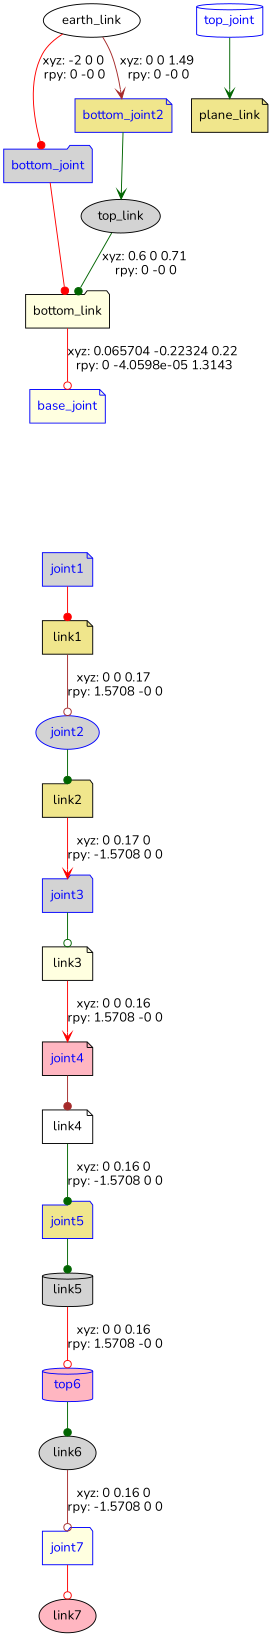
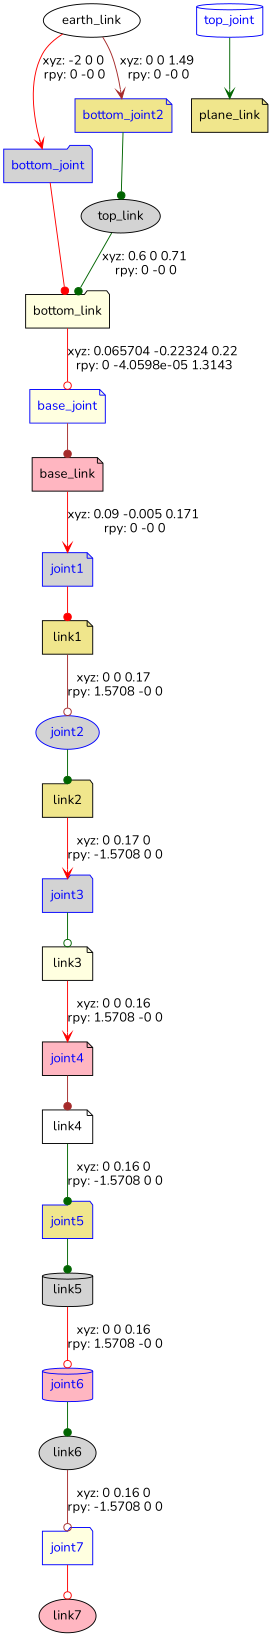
  digraph {
    fontname=Nunito
    node [fillcolor=lightgrey fontname=Nunito shape=note style=filled]
    edge [arrowhead=dot color=red fontname=Nunito]
    n1 [fillcolor=white label=earth_link shape=ellipse]
    bottom_joint [color=blue fontcolor=blue shape=folder]
    bottom_joint2 [color=blue fillcolor=khaki fontcolor=blue]
    n4 [fillcolor=lightyellow label=bottom_link shape=folder]
    n5 [label=top_link shape=ellipse]
    base_joint [color=blue fillcolor=lightyellow fontcolor=blue]
+   n7 [fillcolor=lightpink label=base_link]
    joint1 [color=blue fontcolor=blue]
    n9 [fillcolor=khaki label=link1]
    joint2 [color=blue fontcolor=blue shape=ellipse]
    n11 [fillcolor=khaki label=link2 shape=folder]
    joint3 [color=blue fontcolor=blue shape=folder]
    n13 [fillcolor=lightyellow label=link3]
    joint4 [color=black fillcolor=lightpink fontcolor=blue]
    n15 [fillcolor=white label=link4]
    joint5 [color=blue fillcolor=khaki fontcolor=blue shape=folder]
    n17 [label=link5 shape=cylinder]
-   joint6 [color=blue fillcolor=lightpink fontcolor=blue shape=cylinder label=top6]
+   joint6 [color=blue fillcolor=lightpink fontcolor=blue shape=cylinder]
    n19 [label=link6 shape=ellipse]
    joint7 [color=blue fillcolor=lightyellow fontcolor=blue shape=folder]
    n21 [fillcolor=lightpink label=link7 shape=ellipse]
    top_joint [color=blue fillcolor=white fontcolor=blue shape=cylinder]
    n23 [fillcolor=khaki label=plane_link]
-   n1 -> bottom_joint [label="xyz: -2 0 0 \nrpy: 0 -0 0"]
+   n1 -> bottom_joint [arrowhead=vee label="xyz: -2 0 0 \nrpy: 0 -0 0"]
    n1 -> bottom_joint2 [arrowhead=vee color=brown label="xyz: 0 0 1.49 \nrpy: 0 -0 0"]
    bottom_joint -> n4
-   bottom_joint2 -> n5 [arrowhead=vee color=darkgreen]
+   bottom_joint2 -> n5 [color=darkgreen]
    n4 -> base_joint [arrowhead=odot label="xyz: 0.065704 -0.22324 0.22 \nrpy: 0 -4.0598e-05 1.3143"]
    n5 -> n4 [color=darkgreen label="xyz: 0.6 0 0.71 \nrpy: 0 -0 0"]
+   base_joint -> n7 [color=brown]
+   n7 -> joint1 [arrowhead=vee label="xyz: 0.09 -0.005 0.171 \nrpy: 0 -0 0"]
    joint1 -> n9
    n9 -> joint2 [arrowhead=odot color=brown label="xyz: 0 0 0.17 \nrpy: 1.5708 -0 0"]
    joint2 -> n11 [color=darkgreen]
    n11 -> joint3 [arrowhead=vee label="xyz: 0 0.17 0 \nrpy: -1.5708 0 0"]
    joint3 -> n13 [arrowhead=odot color=darkgreen]
    n13 -> joint4 [arrowhead=vee label="xyz: 0 0 0.16 \nrpy: 1.5708 -0 0"]
    joint4 -> n15 [color=brown]
    n15 -> joint5 [color=darkgreen label="xyz: 0 0.16 0 \nrpy: -1.5708 0 0"]
    joint5 -> n17 [color=darkgreen]
    n17 -> joint6 [arrowhead=odot label="xyz: 0 0 0.16 \nrpy: 1.5708 -0 0"]
    joint6 -> n19 [color=darkgreen]
    n19 -> joint7 [arrowhead=odot color=brown label="xyz: 0 0.16 0 \nrpy: -1.5708 0 0"]
    joint7 -> n21 [arrowhead=odot]
    top_joint -> n23 [arrowhead=vee color=darkgreen]
  }
